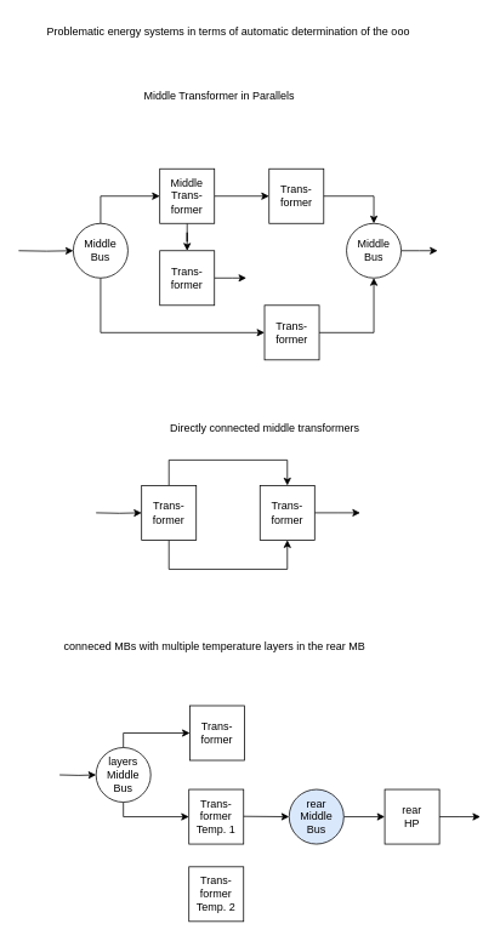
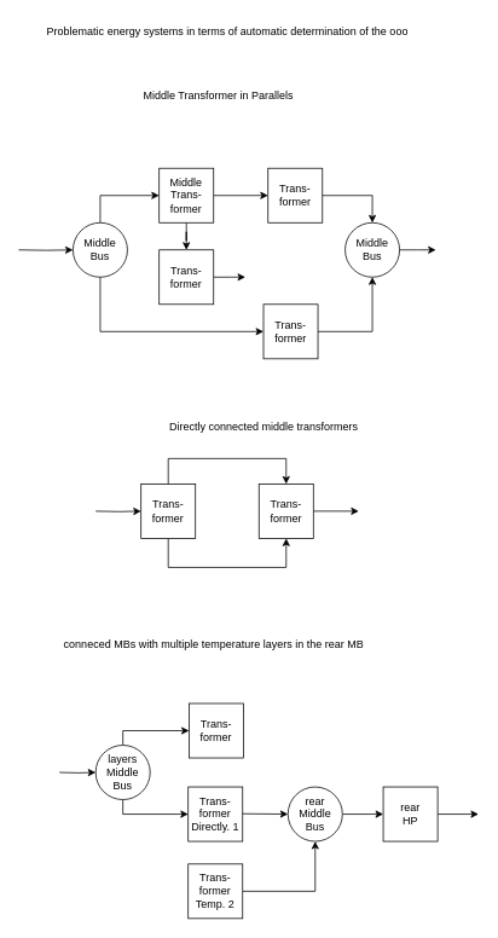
  <mxCell id="0" />
  <mxCell id="1" parent="0" />
  <mxCell id="2" value="" style="edgeStyle=orthogonalEdgeStyle;rounded=0;orthogonalLoop=1;jettySize=auto;html=1;fontSize=15;fontColor=#141414;startArrow=none;startFill=0;" parent="1" source="8" target="3" edge="1"><mxGeometry relative="1" as="geometry" /></mxCell>
  <mxCell id="3" value="Trans-former" style="rounded=0;whiteSpace=wrap;html=1;" parent="1" vertex="1"><mxGeometry x="295" y="185" width="60" height="60" as="geometry" /></mxCell>
  <mxCell id="4" value="" style="edgeStyle=orthogonalEdgeStyle;rounded=0;orthogonalLoop=1;jettySize=auto;html=1;fontSize=15;fontColor=#141414;startArrow=none;startFill=0;" parent="1" source="3" target="6" edge="1"><mxGeometry relative="1" as="geometry"><Array as="points"><mxPoint x="410" y="215" /></Array></mxGeometry></mxCell>
  <mxCell id="5" style="edgeStyle=orthogonalEdgeStyle;rounded=0;orthogonalLoop=1;jettySize=auto;html=1;fontSize=14;" parent="1" source="6" edge="1"><mxGeometry relative="1" as="geometry"><mxPoint x="480" y="275" as="targetPoint" /></mxGeometry></mxCell>
  <mxCell id="6" value="Middle Bus" style="ellipse;whiteSpace=wrap;html=1;" parent="1" vertex="1"><mxGeometry x="380" y="245" width="60" height="60" as="geometry" /></mxCell>
  <mxCell id="7" value="" style="edgeStyle=orthogonalEdgeStyle;rounded=0;orthogonalLoop=1;jettySize=auto;html=1;" parent="1" source="8" target="17" edge="1"><mxGeometry relative="1" as="geometry" /></mxCell>
  <mxCell id="8" value="Middle Trans-former" style="rounded=0;whiteSpace=wrap;html=1;" parent="1" vertex="1"><mxGeometry x="175" y="185" width="60" height="60" as="geometry" /></mxCell>
  <mxCell id="9" value="" style="edgeStyle=orthogonalEdgeStyle;rounded=0;orthogonalLoop=1;jettySize=auto;html=1;fontSize=15;fontColor=#141414;startArrow=none;startFill=0;entryX=0.5;entryY=1;entryDx=0;entryDy=0;exitX=1;exitY=0.5;exitDx=0;exitDy=0;" parent="1" source="10" target="6" edge="1"><mxGeometry relative="1" as="geometry"><mxPoint x="414.25" y="355" as="targetPoint" /><Array as="points" /><mxPoint x="330" y="335" as="sourcePoint" /></mxGeometry></mxCell>
  <mxCell id="10" value="Trans-former" style="rounded=0;whiteSpace=wrap;html=1;" parent="1" vertex="1"><mxGeometry x="290" y="335" width="60" height="60" as="geometry" /></mxCell>
  <mxCell id="11" style="edgeStyle=orthogonalEdgeStyle;rounded=0;orthogonalLoop=1;jettySize=auto;html=1;entryX=0;entryY=0.5;entryDx=0;entryDy=0;fontSize=14;" parent="1" source="14" target="8" edge="1"><mxGeometry relative="1" as="geometry"><Array as="points"><mxPoint x="110" y="215" /></Array></mxGeometry></mxCell>
  <mxCell id="12" style="edgeStyle=orthogonalEdgeStyle;rounded=0;orthogonalLoop=1;jettySize=auto;html=1;entryX=0;entryY=0.5;entryDx=0;entryDy=0;fontSize=14;exitX=0.5;exitY=1;exitDx=0;exitDy=0;" parent="1" source="14" target="10" edge="1"><mxGeometry relative="1" as="geometry"><mxPoint x="90.75" y="355" as="sourcePoint" /></mxGeometry></mxCell>
  <mxCell id="13" style="edgeStyle=orthogonalEdgeStyle;rounded=0;orthogonalLoop=1;jettySize=auto;html=1;fontSize=14;" parent="1" target="14" edge="1"><mxGeometry relative="1" as="geometry"><mxPoint x="20" y="275" as="sourcePoint" /></mxGeometry></mxCell>
  <mxCell id="14" value="Middle Bus" style="ellipse;whiteSpace=wrap;html=1;" parent="1" vertex="1"><mxGeometry x="80" y="245" width="60" height="60" as="geometry" /></mxCell>
  <mxCell id="15" value="Problematic energy systems in terms of automatic determination of the ooo" style="text;html=1;align=center;verticalAlign=middle;resizable=0;points=[];autosize=1;strokeColor=none;fillColor=none;" parent="1" vertex="1"><mxGeometry x="40" y="20" width="420" height="30" as="geometry" /></mxCell>
  <mxCell id="16" style="edgeStyle=orthogonalEdgeStyle;rounded=0;orthogonalLoop=1;jettySize=auto;html=1;" parent="1" source="17" edge="1"><mxGeometry relative="1" as="geometry"><mxPoint x="270" y="305" as="targetPoint" /></mxGeometry></mxCell>
  <mxCell id="17" value="Trans-former" style="rounded=0;whiteSpace=wrap;html=1;" parent="1" vertex="1"><mxGeometry x="175" y="275" width="60" height="60" as="geometry" /></mxCell>
  <mxCell id="18" value="Middle Transformer in Parallels" style="text;html=1;align=center;verticalAlign=middle;resizable=0;points=[];autosize=1;strokeColor=none;fillColor=none;" parent="1" vertex="1"><mxGeometry x="145" y="90" width="190" height="30" as="geometry" /></mxCell>
  <mxCell id="19" style="edgeStyle=orthogonalEdgeStyle;rounded=0;orthogonalLoop=1;jettySize=auto;html=1;entryX=0.5;entryY=0;entryDx=0;entryDy=0;" parent="1" source="22" target="24" edge="1"><mxGeometry relative="1" as="geometry"><Array as="points"><mxPoint x="185" y="505" /><mxPoint x="315" y="505" /></Array></mxGeometry></mxCell>
  <mxCell id="20" style="edgeStyle=orthogonalEdgeStyle;rounded=0;orthogonalLoop=1;jettySize=auto;html=1;entryX=0.5;entryY=1;entryDx=0;entryDy=0;" parent="1" source="22" target="24" edge="1"><mxGeometry relative="1" as="geometry"><Array as="points"><mxPoint x="185" y="625" /><mxPoint x="315" y="625" /></Array></mxGeometry></mxCell>
  <mxCell id="21" style="edgeStyle=orthogonalEdgeStyle;rounded=0;orthogonalLoop=1;jettySize=auto;html=1;" parent="1" target="22" edge="1"><mxGeometry relative="1" as="geometry"><mxPoint x="105" y="563" as="sourcePoint" /></mxGeometry></mxCell>
  <mxCell id="22" value="Trans-former" style="rounded=0;whiteSpace=wrap;html=1;" parent="1" vertex="1"><mxGeometry x="155" y="533" width="60" height="60" as="geometry" /></mxCell>
  <mxCell id="23" style="edgeStyle=orthogonalEdgeStyle;rounded=0;orthogonalLoop=1;jettySize=auto;html=1;" parent="1" source="24" edge="1"><mxGeometry relative="1" as="geometry"><mxPoint x="395" y="563" as="targetPoint" /></mxGeometry></mxCell>
  <mxCell id="24" value="Trans-former" style="rounded=0;whiteSpace=wrap;html=1;" parent="1" vertex="1"><mxGeometry x="285" y="533" width="60" height="60" as="geometry" /></mxCell>
  <mxCell id="25" value="Directly connected middle transformers" style="text;html=1;align=center;verticalAlign=middle;resizable=0;points=[];autosize=1;strokeColor=none;fillColor=none;" parent="1" vertex="1"><mxGeometry x="175" y="455" width="230" height="30" as="geometry" /></mxCell>
  <mxCell id="26" value="" style="edgeStyle=orthogonalEdgeStyle;rounded=0;orthogonalLoop=1;jettySize=auto;html=1;fontSize=15;fontColor=#141414;startArrow=none;startFill=0;entryX=0;entryY=0.5;entryDx=0;entryDy=0;" parent="1" edge="1" target="29"><mxGeometry relative="1" as="geometry"><mxPoint x="262" y="896.5" as="sourcePoint" /><mxPoint x="322" y="896.5" as="targetPoint" /></mxGeometry></mxCell>
  <mxCell id="27" value="Trans-former" style="rounded=0;whiteSpace=wrap;html=1;" parent="1" vertex="1"><mxGeometry x="208" y="775" width="60" height="60" as="geometry" /></mxCell>
  <mxCell id="28" style="edgeStyle=orthogonalEdgeStyle;rounded=0;orthogonalLoop=1;jettySize=auto;html=1;entryX=0;entryY=0.5;entryDx=0;entryDy=0;" parent="1" source="29" target="39" edge="1"><mxGeometry relative="1" as="geometry" /></mxCell>
- <mxCell id="29" value="rear&lt;br&gt;Middle Bus" style="ellipse;whiteSpace=wrap;html=1;fillColor=#dae8fc;" parent="1" vertex="1"><mxGeometry x="317" y="867" width="60" height="60" as="geometry" /></mxCell>
+ <mxCell id="29" value="rear&lt;br&gt;Middle Bus" style="ellipse;whiteSpace=wrap;html=1;" parent="1" vertex="1"><mxGeometry x="317" y="867" width="60" height="60" as="geometry" /></mxCell>
  <mxCell id="30" style="edgeStyle=orthogonalEdgeStyle;rounded=0;orthogonalLoop=1;jettySize=auto;html=1;entryX=0;entryY=0.5;entryDx=0;entryDy=0;" parent="1" source="33" target="27" edge="1"><mxGeometry relative="1" as="geometry"><Array as="points"><mxPoint x="135" y="805" /></Array></mxGeometry></mxCell>
  <mxCell id="31" style="edgeStyle=orthogonalEdgeStyle;rounded=0;orthogonalLoop=1;jettySize=auto;html=1;entryX=0;entryY=0.5;entryDx=0;entryDy=0;" parent="1" source="33" target="35" edge="1"><mxGeometry relative="1" as="geometry"><Array as="points"><mxPoint x="135" y="897" /></Array></mxGeometry></mxCell>
  <mxCell id="32" style="edgeStyle=orthogonalEdgeStyle;rounded=0;orthogonalLoop=1;jettySize=auto;html=1;" edge="1" parent="1" target="33"><mxGeometry relative="1" as="geometry"><mxPoint x="65" y="851" as="sourcePoint" /></mxGeometry></mxCell>
  <mxCell id="33" value="layers&lt;br&gt;Middle Bus" style="ellipse;whiteSpace=wrap;html=1;" parent="1" vertex="1"><mxGeometry x="105" y="821" width="60" height="60" as="geometry" /></mxCell>
  <mxCell id="34" value="conneced MBs with multiple temperature layers in the rear MB" style="text;html=1;align=center;verticalAlign=middle;resizable=0;points=[];autosize=1;strokeColor=none;fillColor=none;" parent="1" vertex="1"><mxGeometry x="60" y="695" width="350" height="30" as="geometry" /></mxCell>
- <mxCell id="35" value="Trans-former&lt;br&gt;Temp. 1" style="rounded=0;whiteSpace=wrap;html=1;" parent="1" vertex="1"><mxGeometry x="207" y="867" width="60" height="60" as="geometry" /></mxCell>
+ <mxCell id="35" value="Trans-former&lt;br&gt;Directly. 1" style="rounded=0;whiteSpace=wrap;html=1;" parent="1" vertex="1"><mxGeometry x="207" y="867" width="60" height="60" as="geometry" /></mxCell>
+ <mxCell id="36" style="edgeStyle=orthogonalEdgeStyle;rounded=0;orthogonalLoop=1;jettySize=auto;html=1;entryX=0.5;entryY=1;entryDx=0;entryDy=0;" parent="1" source="37" target="29" edge="1"><mxGeometry relative="1" as="geometry" /></mxCell>
  <mxCell id="37" value="Trans-former&lt;br&gt;Temp. 2" style="rounded=0;whiteSpace=wrap;html=1;" parent="1" vertex="1"><mxGeometry x="207" y="952" width="60" height="60" as="geometry" /></mxCell>
  <mxCell id="38" style="edgeStyle=orthogonalEdgeStyle;rounded=0;orthogonalLoop=1;jettySize=auto;html=1;" parent="1" source="39" edge="1"><mxGeometry relative="1" as="geometry"><mxPoint x="527" y="897" as="targetPoint" /></mxGeometry></mxCell>
  <mxCell id="39" value="rear&lt;br&gt;HP" style="rounded=0;whiteSpace=wrap;html=1;" parent="1" vertex="1"><mxGeometry x="422" y="867" width="60" height="60" as="geometry" /></mxCell>
